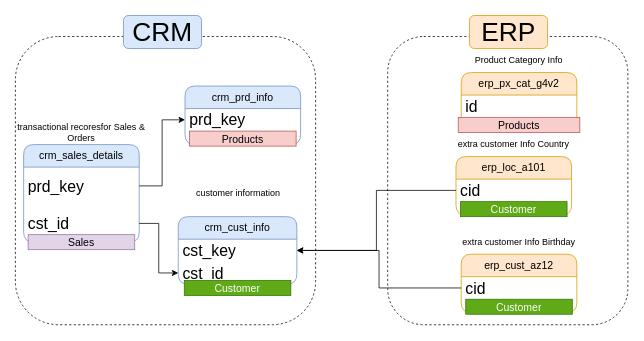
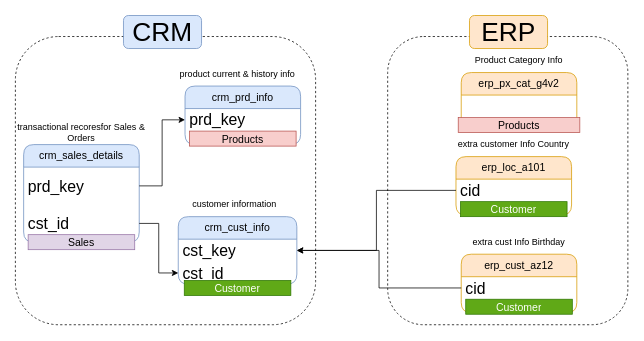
  <mxCell id="0" />
  <mxCell id="1" parent="0" />
  <mxCell id="2" value="crm_cust_info" style="swimlane;fontStyle=0;childLayout=stackLayout;horizontal=1;startSize=30;horizontalStack=0;resizeParent=1;resizeParentMax=0;resizeLast=0;collapsible=1;marginBottom=0;whiteSpace=wrap;html=1;fillColor=#dae8fc;strokeColor=#6c8ebf;rounded=1;fontSize=14;" parent="1" vertex="1"><mxGeometry x="237" y="288" width="158" height="90" as="geometry" /></mxCell>
  <mxCell id="3" value="cst_key" style="text;strokeColor=none;fillColor=none;align=left;verticalAlign=middle;spacingLeft=4;spacingRight=4;overflow=hidden;points=[[0,0.5],[1,0.5]];portConstraint=eastwest;rotatable=0;whiteSpace=wrap;html=1;fontSize=21;" parent="2" vertex="1"><mxGeometry y="30" width="158" height="30" as="geometry" /></mxCell>
  <mxCell id="4" value="cst_id" style="text;strokeColor=none;fillColor=none;align=left;verticalAlign=middle;spacingLeft=4;spacingRight=4;overflow=hidden;points=[[0,0.5],[1,0.5]];portConstraint=eastwest;rotatable=0;whiteSpace=wrap;html=1;fontSize=21;" parent="2" vertex="1"><mxGeometry y="60" width="158" height="30" as="geometry" /></mxCell>
- <mxCell id="5" value="customer information" style="rounded=0;whiteSpace=wrap;html=1;dashed=1;fillColor=none;strokeColor=none;" parent="1" vertex="1"><mxGeometry x="229" y="241" width="176" height="32" as="geometry" /></mxCell>
+ <mxCell id="5" value="customer information" style="rounded=0;whiteSpace=wrap;html=1;dashed=1;fillColor=none;strokeColor=none;" parent="1" vertex="1"><mxGeometry x="224" y="256" width="176" height="32" as="geometry" /></mxCell>
  <mxCell id="6" value="crm_sales_details" style="swimlane;fontStyle=0;childLayout=stackLayout;horizontal=1;startSize=30;horizontalStack=0;resizeParent=1;resizeParentMax=0;resizeLast=0;collapsible=1;marginBottom=0;whiteSpace=wrap;html=1;fillColor=#dae8fc;strokeColor=#6c8ebf;rounded=1;fontSize=14;" parent="1" vertex="1"><mxGeometry x="31" y="192" width="154" height="130" as="geometry" /></mxCell>
  <mxCell id="7" value="prd_key" style="text;strokeColor=none;fillColor=none;align=left;verticalAlign=middle;spacingLeft=4;spacingRight=4;overflow=hidden;points=[[0,0.5],[1,0.5]];portConstraint=eastwest;rotatable=0;whiteSpace=wrap;html=1;fontSize=21;" parent="6" vertex="1"><mxGeometry y="30" width="154" height="50" as="geometry" /></mxCell>
  <mxCell id="8" value="cst_id" style="text;strokeColor=none;fillColor=none;align=left;verticalAlign=middle;spacingLeft=4;spacingRight=4;overflow=hidden;points=[[0,0.5],[1,0.5]];portConstraint=eastwest;rotatable=0;whiteSpace=wrap;html=1;fontSize=21;" parent="6" vertex="1"><mxGeometry y="80" width="154" height="50" as="geometry" /></mxCell>
  <mxCell id="9" value="transactional recoresfor Sales &amp;amp; Orders" style="rounded=0;whiteSpace=wrap;html=1;dashed=1;fillColor=none;strokeColor=none;" parent="1" vertex="1"><mxGeometry x="20" y="160" width="176" height="32" as="geometry" /></mxCell>
  <mxCell id="10" value="crm_prd_info" style="swimlane;fontStyle=0;childLayout=stackLayout;horizontal=1;startSize=30;horizontalStack=0;resizeParent=1;resizeParentMax=0;resizeLast=0;collapsible=1;marginBottom=0;whiteSpace=wrap;html=1;fillColor=#dae8fc;strokeColor=#6c8ebf;rounded=1;fontSize=14;" parent="1" vertex="1"><mxGeometry x="246" y="114" width="154" height="78" as="geometry" /></mxCell>
+ <mxCell id="11" value="product current &amp;amp; history info" style="rounded=0;whiteSpace=wrap;html=1;dashed=1;fillColor=none;strokeColor=none;" parent="1" vertex="1"><mxGeometry x="228" y="82" width="176" height="32" as="geometry" /></mxCell>
  <mxCell id="12" value="prd_key" style="text;strokeColor=none;fillColor=none;align=left;verticalAlign=middle;spacingLeft=4;spacingRight=4;overflow=hidden;points=[[0,0.5],[1,0.5]];portConstraint=eastwest;rotatable=0;whiteSpace=wrap;html=1;fontSize=21;" parent="1" vertex="1"><mxGeometry x="246" y="144" width="140" height="30" as="geometry" /></mxCell>
  <mxCell id="13" style="edgeStyle=orthogonalEdgeStyle;rounded=0;orthogonalLoop=1;jettySize=auto;html=1;" parent="1" source="7" target="12" edge="1"><mxGeometry relative="1" as="geometry" /></mxCell>
  <mxCell id="14" style="edgeStyle=orthogonalEdgeStyle;rounded=0;orthogonalLoop=1;jettySize=auto;html=1;entryX=0;entryY=0.5;entryDx=0;entryDy=0;" parent="1" source="8" target="4" edge="1"><mxGeometry relative="1" as="geometry" /></mxCell>
  <mxCell id="15" value="erp_cust_az12" style="swimlane;fontStyle=0;childLayout=stackLayout;horizontal=1;startSize=30;horizontalStack=0;resizeParent=1;resizeParentMax=0;resizeLast=0;collapsible=1;marginBottom=0;whiteSpace=wrap;html=1;fillColor=#ffe6cc;strokeColor=#d79b00;rounded=1;fontSize=14;" parent="1" vertex="1"><mxGeometry x="614" y="338" width="154" height="78" as="geometry" /></mxCell>
- <mxCell id="16" value="extra customer Info Birthday" style="rounded=0;whiteSpace=wrap;html=1;dashed=1;fillColor=none;strokeColor=none;" parent="1" vertex="1"><mxGeometry x="603" y="306" width="176" height="32" as="geometry" /></mxCell>
+ <mxCell id="16" value="extra cust Info Birthday" style="rounded=0;whiteSpace=wrap;html=1;dashed=1;fillColor=none;strokeColor=none;" parent="1" vertex="1"><mxGeometry x="603" y="306" width="176" height="32" as="geometry" /></mxCell>
  <mxCell id="17" style="edgeStyle=orthogonalEdgeStyle;rounded=0;orthogonalLoop=1;jettySize=auto;html=1;" parent="1" source="18" target="3" edge="1"><mxGeometry relative="1" as="geometry" /></mxCell>
  <mxCell id="18" value="cid" style="text;strokeColor=none;fillColor=none;align=left;verticalAlign=middle;spacingLeft=4;spacingRight=4;overflow=hidden;points=[[0,0.5],[1,0.5]];portConstraint=eastwest;rotatable=0;whiteSpace=wrap;html=1;fontSize=21;" parent="1" vertex="1"><mxGeometry x="614" y="368" width="140" height="30" as="geometry" /></mxCell>
  <mxCell id="19" value="erp_loc_a101" style="swimlane;fontStyle=0;childLayout=stackLayout;horizontal=1;startSize=30;horizontalStack=0;resizeParent=1;resizeParentMax=0;resizeLast=0;collapsible=1;marginBottom=0;whiteSpace=wrap;html=1;fillColor=#ffe6cc;strokeColor=#d79b00;rounded=1;fontSize=14;" parent="1" vertex="1"><mxGeometry x="607" y="208" width="154" height="78" as="geometry" /></mxCell>
  <mxCell id="20" value="extra customer Info Country" style="rounded=0;whiteSpace=wrap;html=1;dashed=1;fillColor=none;strokeColor=none;" parent="1" vertex="1"><mxGeometry x="596" y="176" width="176" height="32" as="geometry" /></mxCell>
  <mxCell id="21" style="edgeStyle=orthogonalEdgeStyle;rounded=0;orthogonalLoop=1;jettySize=auto;html=1;entryX=1;entryY=0.5;entryDx=0;entryDy=0;" parent="1" source="22" target="3" edge="1"><mxGeometry relative="1" as="geometry" /></mxCell>
  <mxCell id="22" value="cid" style="text;strokeColor=none;fillColor=none;align=left;verticalAlign=middle;spacingLeft=4;spacingRight=4;overflow=hidden;points=[[0,0.5],[1,0.5]];portConstraint=eastwest;rotatable=0;whiteSpace=wrap;html=1;fontSize=21;" parent="1" vertex="1"><mxGeometry x="607" y="238" width="140" height="30" as="geometry" /></mxCell>
  <mxCell id="23" value="erp_px_cat_g4v2" style="swimlane;fontStyle=0;childLayout=stackLayout;horizontal=1;startSize=30;horizontalStack=0;resizeParent=1;resizeParentMax=0;resizeLast=0;collapsible=1;marginBottom=0;whiteSpace=wrap;html=1;fillColor=#ffe6cc;strokeColor=#d79b00;rounded=1;fontSize=14;" parent="1" vertex="1"><mxGeometry x="614" y="96" width="154" height="78" as="geometry" /></mxCell>
  <mxCell id="24" value="Product Category Info" style="rounded=0;whiteSpace=wrap;html=1;dashed=1;fillColor=none;strokeColor=none;" parent="1" vertex="1"><mxGeometry x="603" y="64" width="176" height="32" as="geometry" /></mxCell>
- <mxCell id="25" value="id" style="text;strokeColor=none;fillColor=none;align=left;verticalAlign=middle;spacingLeft=4;spacingRight=4;overflow=hidden;points=[[0,0.5],[1,0.5]];portConstraint=eastwest;rotatable=0;whiteSpace=wrap;html=1;fontSize=21;" parent="1" vertex="1"><mxGeometry x="614" y="126" width="140" height="30" as="geometry" /></mxCell>
  <mxCell id="26" value="" style="rounded=1;whiteSpace=wrap;html=1;fillColor=none;dashed=1;" parent="1" vertex="1"><mxGeometry x="20" y="48" width="400" height="384" as="geometry" /></mxCell>
  <mxCell id="27" value="&lt;font style=&quot;font-size: 35px;&quot;&gt;CRM&lt;/font&gt;" style="rounded=1;whiteSpace=wrap;html=1;fillColor=#dae8fc;strokeColor=#6c8ebf;" parent="1" vertex="1"><mxGeometry x="164" y="20" width="104" height="44" as="geometry" /></mxCell>
  <mxCell id="28" value="" style="rounded=1;whiteSpace=wrap;html=1;fillColor=none;dashed=1;" parent="1" vertex="1"><mxGeometry x="516" y="48" width="320" height="384" as="geometry" /></mxCell>
  <mxCell id="29" value="&lt;font style=&quot;font-size: 35px;&quot;&gt;ERP&lt;/font&gt;" style="rounded=1;whiteSpace=wrap;html=1;fillColor=#ffe6cc;strokeColor=#d79b00;" parent="1" vertex="1"><mxGeometry x="625" y="20" width="104" height="44" as="geometry" /></mxCell>
  <mxCell id="30" value="&lt;font style=&quot;font-size: 14px;&quot;&gt;Products&lt;/font&gt;" style="text;html=1;strokeColor=#b85450;fillColor=#f8cecc;align=center;verticalAlign=middle;whiteSpace=wrap;overflow=hidden;" vertex="1" parent="1"><mxGeometry x="252" y="174" width="142" height="20" as="geometry" /></mxCell>
  <mxCell id="31" value="&lt;font style=&quot;font-size: 14px;&quot;&gt;Products&lt;/font&gt;" style="text;html=1;strokeColor=#b85450;fillColor=#f8cecc;align=center;verticalAlign=middle;whiteSpace=wrap;overflow=hidden;" vertex="1" parent="1"><mxGeometry x="610" y="156" width="162" height="20" as="geometry" /></mxCell>
  <mxCell id="32" value="&lt;font style=&quot;font-size: 14px;&quot;&gt;Customer&lt;/font&gt;" style="text;html=1;strokeColor=#2D7600;fillColor=#60a917;align=center;verticalAlign=middle;whiteSpace=wrap;overflow=hidden;fontColor=#ffffff;" vertex="1" parent="1"><mxGeometry x="245" y="373" width="142" height="20" as="geometry" /></mxCell>
  <mxCell id="33" value="&lt;font style=&quot;font-size: 14px;&quot;&gt;Customer&lt;/font&gt;" style="text;html=1;strokeColor=#2D7600;fillColor=#60a917;align=center;verticalAlign=middle;whiteSpace=wrap;overflow=hidden;fontColor=#ffffff;" vertex="1" parent="1"><mxGeometry x="613" y="268" width="142" height="20" as="geometry" /></mxCell>
  <mxCell id="34" value="&lt;font style=&quot;font-size: 14px;&quot;&gt;Customer&lt;/font&gt;" style="text;html=1;strokeColor=#2D7600;fillColor=#60a917;align=center;verticalAlign=middle;whiteSpace=wrap;overflow=hidden;fontColor=#ffffff;" vertex="1" parent="1"><mxGeometry x="620" y="398" width="142" height="20" as="geometry" /></mxCell>
  <mxCell id="35" value="&lt;font style=&quot;font-size: 14px;&quot;&gt;Sales&lt;/font&gt;" style="text;html=1;strokeColor=#9673a6;fillColor=#e1d5e7;align=center;verticalAlign=middle;whiteSpace=wrap;overflow=hidden;" vertex="1" parent="1"><mxGeometry x="37" y="312" width="142" height="20" as="geometry" /></mxCell>
